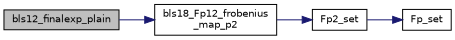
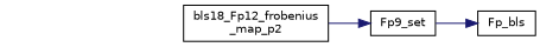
  digraph {
    rankdir=LR
    node [color=black fillcolor=white fontname=Helvetica fontsize=10 shape=record style=filled]
    edge [color=midnightblue fontname=Helvetica fontsize=10 labelfontname=Helvetica labelfontsize=10 style=solid]
-   n1 [fillcolor=grey75 fontcolor=black height=0.2 label=bls12_finalexp_plain width=0.4]
    n2 [height=0.2 label="bls18_Fp12_frobenius\l_map_p2" width=0.4]
-   n3 [height=0.2 label=Fp2_set width=0.4]
-   n4 [height=0.2 label=Fp_set width=0.4]
-   n1 -> n2
+   n3 [height=0.2 label=Fp9_set width=0.4]
+   n4 [height=0.2 label=Fp_bls width=0.4]
    n2 -> n3
    n3 -> n4
  }
